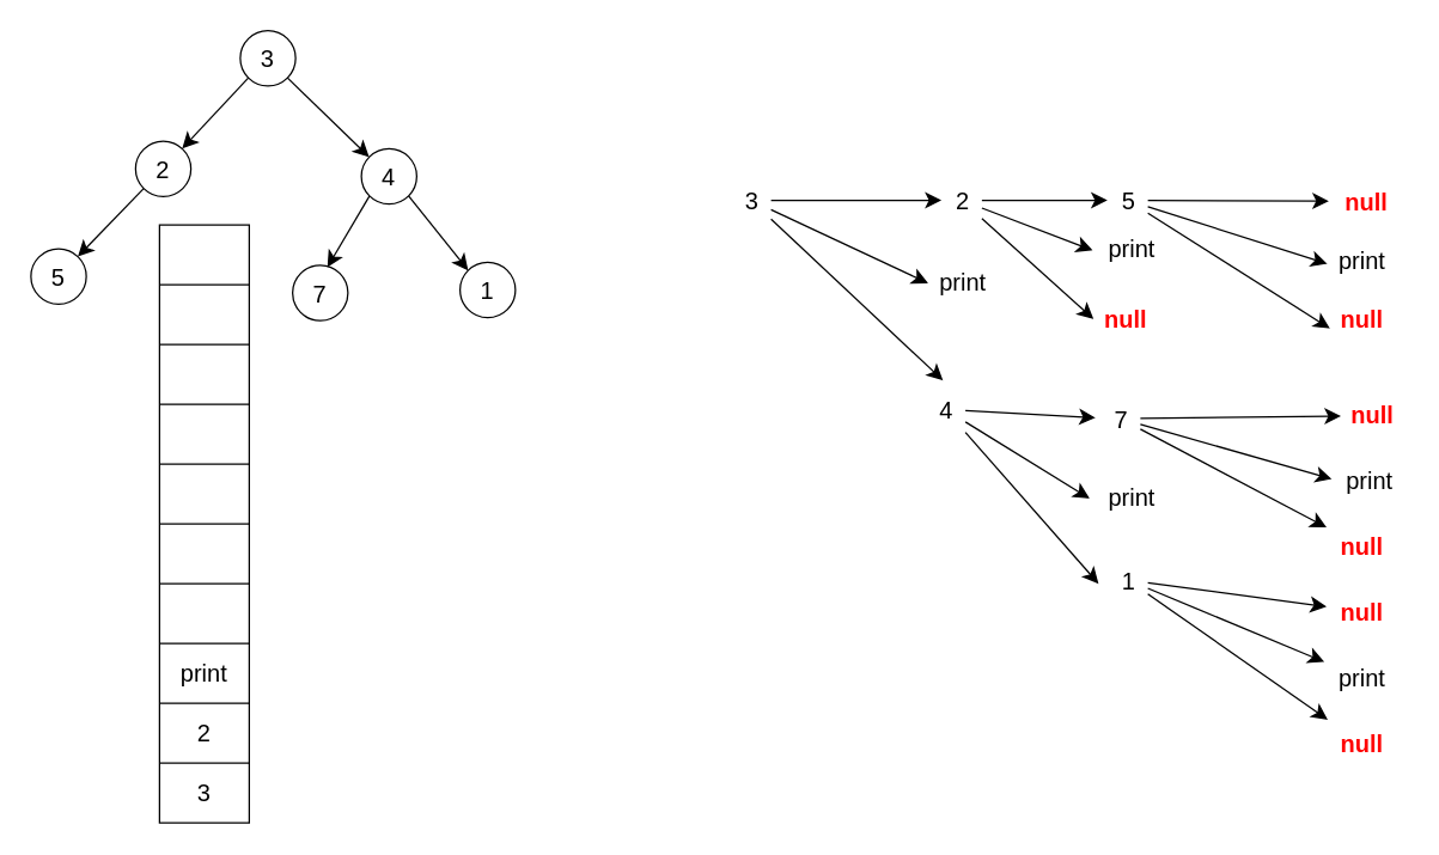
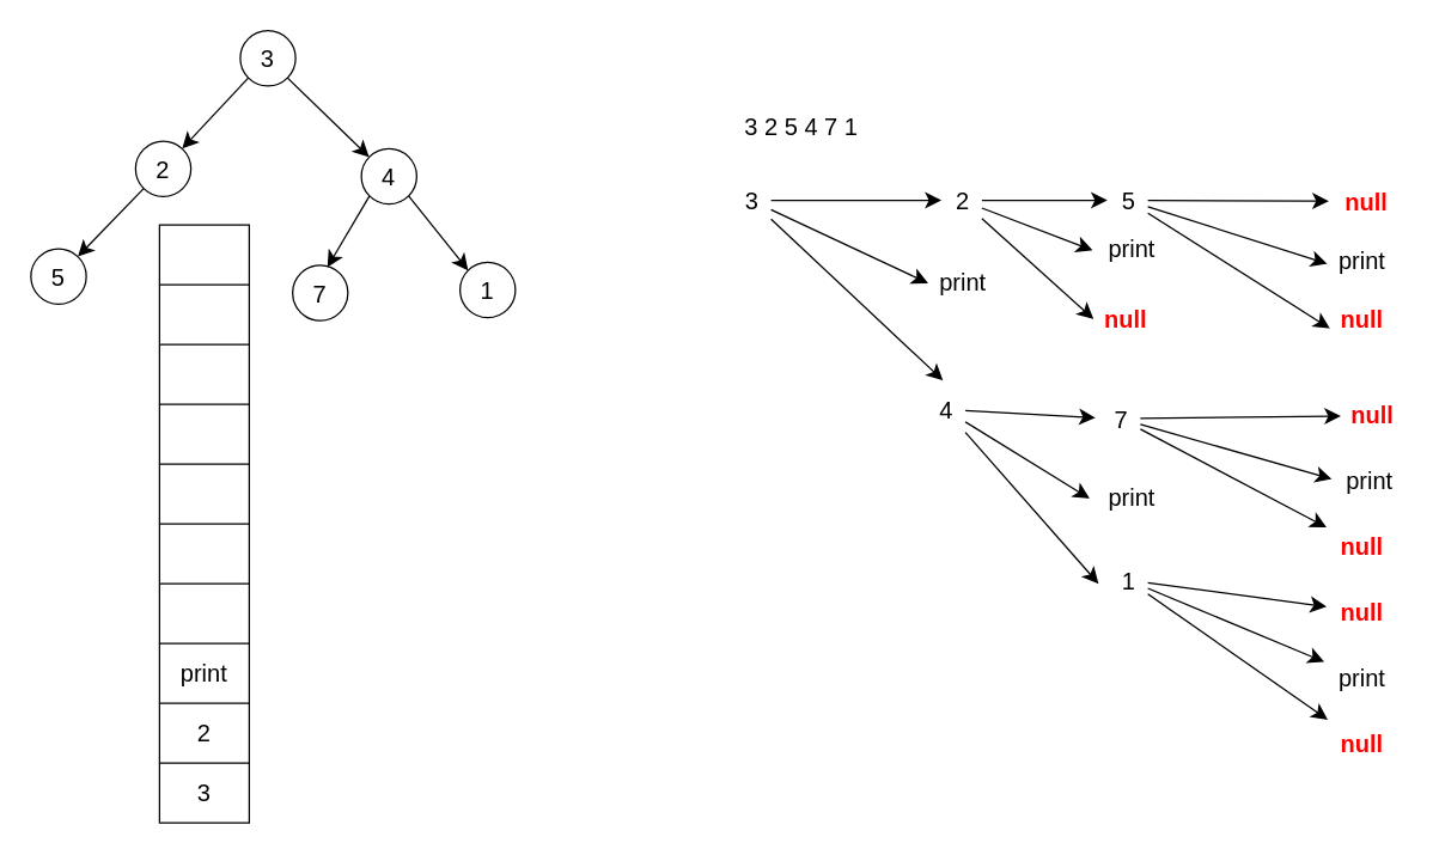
  <mxCell id="0" />
  <mxCell id="1" parent="0" />
  <mxCell id="2" style="edgeStyle=none;curved=1;rounded=0;orthogonalLoop=1;jettySize=auto;html=1;exitX=0;exitY=1;exitDx=0;exitDy=0;fontSize=12;startSize=8;endSize=8;" edge="1" parent="1" source="4" target="9"><mxGeometry relative="1" as="geometry" /></mxCell>
  <mxCell id="3" style="edgeStyle=none;curved=1;rounded=0;orthogonalLoop=1;jettySize=auto;html=1;exitX=1;exitY=1;exitDx=0;exitDy=0;fontSize=12;startSize=8;endSize=8;" edge="1" parent="1" source="4" target="7"><mxGeometry relative="1" as="geometry" /></mxCell>
  <mxCell id="4" value="3" style="ellipse;whiteSpace=wrap;html=1;aspect=fixed;fontSize=16;" vertex="1" parent="1"><mxGeometry x="160" y="20" width="37" height="37" as="geometry" /></mxCell>
  <mxCell id="5" style="edgeStyle=none;curved=1;rounded=0;orthogonalLoop=1;jettySize=auto;html=1;exitX=1;exitY=1;exitDx=0;exitDy=0;entryX=0;entryY=0;entryDx=0;entryDy=0;fontSize=12;startSize=8;endSize=8;" edge="1" parent="1" source="7" target="11"><mxGeometry relative="1" as="geometry" /></mxCell>
  <mxCell id="6" style="edgeStyle=none;curved=1;rounded=0;orthogonalLoop=1;jettySize=auto;html=1;exitX=0;exitY=1;exitDx=0;exitDy=0;entryX=0.629;entryY=0.035;entryDx=0;entryDy=0;entryPerimeter=0;fontSize=12;startSize=8;endSize=8;" edge="1" parent="1" source="7" target="13"><mxGeometry relative="1" as="geometry"><mxPoint x="223.978" y="175.007" as="targetPoint" /></mxGeometry></mxCell>
  <mxCell id="7" value="4" style="ellipse;whiteSpace=wrap;html=1;aspect=fixed;fontSize=16;" vertex="1" parent="1"><mxGeometry x="241" y="99" width="37" height="37" as="geometry" /></mxCell>
  <mxCell id="8" style="edgeStyle=none;curved=1;rounded=0;orthogonalLoop=1;jettySize=auto;html=1;exitX=0;exitY=1;exitDx=0;exitDy=0;fontSize=12;startSize=8;endSize=8;" edge="1" parent="1" source="9" target="10"><mxGeometry relative="1" as="geometry" /></mxCell>
  <mxCell id="9" value="2" style="ellipse;whiteSpace=wrap;html=1;aspect=fixed;fontSize=16;" vertex="1" parent="1"><mxGeometry x="90" y="94" width="37" height="37" as="geometry" /></mxCell>
  <mxCell id="10" value="5" style="ellipse;whiteSpace=wrap;html=1;aspect=fixed;fontSize=16;" vertex="1" parent="1"><mxGeometry x="20" y="166" width="37" height="37" as="geometry" /></mxCell>
  <mxCell id="11" value="1" style="ellipse;whiteSpace=wrap;html=1;aspect=fixed;fontSize=16;" vertex="1" parent="1"><mxGeometry x="307" y="175" width="37" height="37" as="geometry" /></mxCell>
  <mxCell id="12" style="edgeStyle=none;curved=1;rounded=0;orthogonalLoop=1;jettySize=auto;html=1;exitX=1;exitY=0.5;exitDx=0;exitDy=0;fontSize=12;startSize=8;endSize=8;" edge="1" parent="1" source="9" target="9"><mxGeometry relative="1" as="geometry" /></mxCell>
  <mxCell id="13" value="7" style="ellipse;whiteSpace=wrap;html=1;aspect=fixed;fontSize=16;" vertex="1" parent="1"><mxGeometry x="195" y="177" width="37" height="37" as="geometry" /></mxCell>
  <mxCell id="14" style="edgeStyle=none;curved=1;rounded=0;orthogonalLoop=1;jettySize=auto;html=1;fontSize=12;startSize=8;endSize=8;" edge="1" parent="1" source="17" target="21"><mxGeometry relative="1" as="geometry"><mxPoint x="595" y="133" as="targetPoint" /></mxGeometry></mxCell>
  <mxCell id="15" style="edgeStyle=none;curved=1;rounded=0;orthogonalLoop=1;jettySize=auto;html=1;fontSize=12;startSize=8;endSize=8;entryX=0.444;entryY=-0.129;entryDx=0;entryDy=0;entryPerimeter=0;" edge="1" parent="1" source="17" target="25"><mxGeometry relative="1" as="geometry"><mxPoint x="606" y="447" as="targetPoint" /></mxGeometry></mxCell>
  <mxCell id="16" style="edgeStyle=none;curved=1;rounded=0;orthogonalLoop=1;jettySize=auto;html=1;entryX=0.041;entryY=0.548;entryDx=0;entryDy=0;entryPerimeter=0;fontSize=12;startSize=8;endSize=8;" edge="1" parent="1" source="17" target="46"><mxGeometry relative="1" as="geometry" /></mxCell>
  <mxCell id="17" value="3" style="text;html=1;align=center;verticalAlign=middle;resizable=0;points=[];autosize=1;strokeColor=none;fillColor=none;fontSize=16;" vertex="1" parent="1"><mxGeometry x="488" y="118" width="27" height="31" as="geometry" /></mxCell>
  <mxCell id="18" style="edgeStyle=none;curved=1;rounded=0;orthogonalLoop=1;jettySize=auto;html=1;fontSize=12;startSize=8;endSize=8;" edge="1" parent="1" source="21" target="29"><mxGeometry relative="1" as="geometry" /></mxCell>
  <mxCell id="19" style="edgeStyle=none;curved=1;rounded=0;orthogonalLoop=1;jettySize=auto;html=1;fontSize=12;startSize=8;endSize=8;entryX=0.047;entryY=0.516;entryDx=0;entryDy=0;entryPerimeter=0;" edge="1" parent="1" source="21" target="30"><mxGeometry relative="1" as="geometry"><mxPoint x="712" y="175" as="targetPoint" /></mxGeometry></mxCell>
  <mxCell id="20" style="edgeStyle=none;curved=1;rounded=0;orthogonalLoop=1;jettySize=auto;html=1;entryX=-0.02;entryY=0.548;entryDx=0;entryDy=0;entryPerimeter=0;fontSize=12;startSize=8;endSize=8;" edge="1" parent="1" source="21" target="47"><mxGeometry relative="1" as="geometry" /></mxCell>
  <mxCell id="21" value="2" style="text;html=1;align=center;verticalAlign=middle;resizable=0;points=[];autosize=1;strokeColor=none;fillColor=none;fontSize=16;" vertex="1" parent="1"><mxGeometry x="629" y="118" width="27" height="31" as="geometry" /></mxCell>
  <mxCell id="22" style="edgeStyle=none;curved=1;rounded=0;orthogonalLoop=1;jettySize=auto;html=1;entryX=-0.111;entryY=0.484;entryDx=0;entryDy=0;entryPerimeter=0;fontSize=12;startSize=8;endSize=8;" edge="1" parent="1" source="25" target="35"><mxGeometry relative="1" as="geometry" /></mxCell>
  <mxCell id="23" style="edgeStyle=none;curved=1;rounded=0;orthogonalLoop=1;jettySize=auto;html=1;entryX=-0.222;entryY=0.581;entryDx=0;entryDy=0;entryPerimeter=0;fontSize=12;startSize=8;endSize=8;" edge="1" parent="1" source="25" target="39"><mxGeometry relative="1" as="geometry" /></mxCell>
  <mxCell id="24" style="edgeStyle=none;curved=1;rounded=0;orthogonalLoop=1;jettySize=auto;html=1;entryX=-0.061;entryY=0.548;entryDx=0;entryDy=0;entryPerimeter=0;fontSize=12;startSize=8;endSize=8;" edge="1" parent="1" source="25" target="50"><mxGeometry relative="1" as="geometry" /></mxCell>
  <mxCell id="25" value="4" style="text;html=1;align=center;verticalAlign=middle;resizable=0;points=[];autosize=1;strokeColor=none;fillColor=none;fontSize=16;" vertex="1" parent="1"><mxGeometry x="618" y="258" width="27" height="31" as="geometry" /></mxCell>
  <mxCell id="26" style="edgeStyle=none;curved=1;rounded=0;orthogonalLoop=1;jettySize=auto;html=1;entryX=-0.043;entryY=0.484;entryDx=0;entryDy=0;entryPerimeter=0;fontSize=12;startSize=8;endSize=8;" edge="1" parent="1" source="29" target="41"><mxGeometry relative="1" as="geometry" /></mxCell>
  <mxCell id="27" style="edgeStyle=none;curved=1;rounded=0;orthogonalLoop=1;jettySize=auto;html=1;entryX=0.049;entryY=0.718;entryDx=0;entryDy=0;entryPerimeter=0;fontSize=12;startSize=8;endSize=8;" edge="1" parent="1" source="29" target="43"><mxGeometry relative="1" as="geometry" /></mxCell>
  <mxCell id="28" style="edgeStyle=none;curved=1;rounded=0;orthogonalLoop=1;jettySize=auto;html=1;entryX=0.041;entryY=0.581;entryDx=0;entryDy=0;entryPerimeter=0;fontSize=12;startSize=8;endSize=8;" edge="1" parent="1" source="29" target="48"><mxGeometry relative="1" as="geometry" /></mxCell>
  <mxCell id="29" value="5" style="text;html=1;align=center;verticalAlign=middle;resizable=0;points=[];autosize=1;strokeColor=none;fillColor=none;fontSize=16;" vertex="1" parent="1"><mxGeometry x="740" y="118" width="27" height="31" as="geometry" /></mxCell>
  <mxCell id="30" value="&lt;b&gt;null&lt;/b&gt;" style="text;html=1;align=center;verticalAlign=middle;resizable=0;points=[];autosize=1;strokeColor=none;fillColor=none;fontSize=16;fontColor=#ff0000;" vertex="1" parent="1"><mxGeometry x="728.5" y="197" width="46" height="31" as="geometry" /></mxCell>
+ <mxCell id="31" value="3 2 5 4 7 1" style="text;html=1;align=center;verticalAlign=middle;resizable=0;points=[];autosize=1;strokeColor=none;fillColor=none;fontSize=16;" vertex="1" parent="1"><mxGeometry x="488" y="68" width="94" height="31" as="geometry" /></mxCell>
  <mxCell id="32" style="edgeStyle=none;curved=1;rounded=0;orthogonalLoop=1;jettySize=auto;html=1;fontSize=12;startSize=8;endSize=8;" edge="1" parent="1" source="35" target="42"><mxGeometry relative="1" as="geometry" /></mxCell>
  <mxCell id="33" style="edgeStyle=none;curved=1;rounded=0;orthogonalLoop=1;jettySize=auto;html=1;entryX=0.046;entryY=0.543;entryDx=0;entryDy=0;entryPerimeter=0;fontSize=12;startSize=8;endSize=8;" edge="1" parent="1" source="35" target="44"><mxGeometry relative="1" as="geometry" /></mxCell>
  <mxCell id="34" style="edgeStyle=none;curved=1;rounded=0;orthogonalLoop=1;jettySize=auto;html=1;entryX=-0.01;entryY=0.484;entryDx=0;entryDy=0;entryPerimeter=0;fontSize=12;startSize=8;endSize=8;" edge="1" parent="1" source="35" target="49"><mxGeometry relative="1" as="geometry" /></mxCell>
  <mxCell id="35" value="7" style="text;html=1;align=center;verticalAlign=middle;resizable=0;points=[];autosize=1;strokeColor=none;fillColor=none;fontSize=16;" vertex="1" parent="1"><mxGeometry x="735" y="264" width="27" height="31" as="geometry" /></mxCell>
  <mxCell id="36" style="edgeStyle=none;curved=1;rounded=0;orthogonalLoop=1;jettySize=auto;html=1;fontSize=12;startSize=8;endSize=8;" edge="1" parent="1" source="39" target="40"><mxGeometry relative="1" as="geometry" /></mxCell>
  <mxCell id="37" style="edgeStyle=none;curved=1;rounded=0;orthogonalLoop=1;jettySize=auto;html=1;fontSize=12;startSize=8;endSize=8;" edge="1" parent="1" source="39" target="45"><mxGeometry relative="1" as="geometry" /></mxCell>
  <mxCell id="38" style="edgeStyle=none;curved=1;rounded=0;orthogonalLoop=1;jettySize=auto;html=1;fontSize=12;startSize=8;endSize=8;" edge="1" parent="1" source="39" target="51"><mxGeometry relative="1" as="geometry" /></mxCell>
  <mxCell id="39" value="1" style="text;html=1;align=center;verticalAlign=middle;resizable=0;points=[];autosize=1;strokeColor=none;fillColor=none;fontSize=16;" vertex="1" parent="1"><mxGeometry x="740" y="372" width="27" height="31" as="geometry" /></mxCell>
  <mxCell id="40" value="&lt;b&gt;null&lt;/b&gt;" style="text;html=1;align=center;verticalAlign=middle;resizable=0;points=[];autosize=1;strokeColor=none;fillColor=none;fontSize=16;fontColor=#ff0000;" vertex="1" parent="1"><mxGeometry x="886.5" y="481" width="46" height="31" as="geometry" /></mxCell>
  <mxCell id="41" value="&lt;b&gt;null&lt;/b&gt;" style="text;html=1;align=center;verticalAlign=middle;resizable=0;points=[];autosize=1;strokeColor=none;fillColor=none;fontSize=16;fontColor=#ff0000;" vertex="1" parent="1"><mxGeometry x="890" y="119" width="46" height="31" as="geometry" /></mxCell>
  <mxCell id="42" value="&lt;b&gt;null&lt;/b&gt;" style="text;html=1;align=center;verticalAlign=middle;resizable=0;points=[];autosize=1;strokeColor=none;fillColor=none;fontSize=16;fontColor=#ff0000;" vertex="1" parent="1"><mxGeometry x="886.5" y="349" width="46" height="31" as="geometry" /></mxCell>
  <mxCell id="43" value="&lt;b&gt;null&lt;/b&gt;" style="text;html=1;align=center;verticalAlign=middle;resizable=0;points=[];autosize=1;strokeColor=none;fillColor=none;fontSize=16;fontColor=#ff0000;" vertex="1" parent="1"><mxGeometry x="886.5" y="197" width="46" height="31" as="geometry" /></mxCell>
  <mxCell id="44" value="&lt;b&gt;null&lt;/b&gt;" style="text;html=1;align=center;verticalAlign=middle;resizable=0;points=[];autosize=1;strokeColor=none;fillColor=none;fontSize=16;fontColor=#ff0000;" vertex="1" parent="1"><mxGeometry x="894" y="261" width="46" height="31" as="geometry" /></mxCell>
  <mxCell id="45" value="&lt;b&gt;null&lt;/b&gt;" style="text;html=1;align=center;verticalAlign=middle;resizable=0;points=[];autosize=1;strokeColor=none;fillColor=none;fontSize=16;fontColor=#ff0000;" vertex="1" parent="1"><mxGeometry x="886.5" y="393" width="46" height="31" as="geometry" /></mxCell>
  <mxCell id="46" value="print" style="text;html=1;align=center;verticalAlign=middle;resizable=0;points=[];autosize=1;strokeColor=none;fillColor=none;fontSize=16;" vertex="1" parent="1"><mxGeometry x="618" y="172" width="49" height="31" as="geometry" /></mxCell>
  <mxCell id="47" value="print" style="text;html=1;align=center;verticalAlign=middle;resizable=0;points=[];autosize=1;strokeColor=none;fillColor=none;fontSize=16;" vertex="1" parent="1"><mxGeometry x="731" y="150" width="49" height="31" as="geometry" /></mxCell>
  <mxCell id="48" value="print" style="text;html=1;align=center;verticalAlign=middle;resizable=0;points=[];autosize=1;strokeColor=none;fillColor=none;fontSize=16;" vertex="1" parent="1"><mxGeometry x="885" y="158" width="49" height="31" as="geometry" /></mxCell>
  <mxCell id="49" value="print" style="text;html=1;align=center;verticalAlign=middle;resizable=0;points=[];autosize=1;strokeColor=none;fillColor=none;fontSize=16;" vertex="1" parent="1"><mxGeometry x="890.5" y="305" width="49" height="31" as="geometry" /></mxCell>
  <mxCell id="50" value="print" style="text;html=1;align=center;verticalAlign=middle;resizable=0;points=[];autosize=1;strokeColor=none;fillColor=none;fontSize=16;" vertex="1" parent="1"><mxGeometry x="731" y="316" width="49" height="31" as="geometry" /></mxCell>
  <mxCell id="51" value="print" style="text;html=1;align=center;verticalAlign=middle;resizable=0;points=[];autosize=1;strokeColor=none;fillColor=none;fontSize=16;" vertex="1" parent="1"><mxGeometry x="885" y="437" width="49" height="31" as="geometry" /></mxCell>
  <mxCell id="52" value="" style="shape=table;startSize=0;container=1;collapsible=0;childLayout=tableLayout;fontSize=16;" vertex="1" parent="1"><mxGeometry x="106" y="150" width="60" height="400" as="geometry" /></mxCell>
  <mxCell id="53" value="" style="shape=tableRow;horizontal=0;startSize=0;swimlaneHead=0;swimlaneBody=0;strokeColor=inherit;top=0;left=0;bottom=0;right=0;collapsible=0;dropTarget=0;fillColor=none;points=[[0,0.5],[1,0.5]];portConstraint=eastwest;fontSize=16;" vertex="1" parent="52"><mxGeometry width="60" height="40" as="geometry" /></mxCell>
  <mxCell id="54" value="" style="shape=partialRectangle;html=1;whiteSpace=wrap;connectable=0;strokeColor=inherit;overflow=hidden;fillColor=none;top=0;left=0;bottom=0;right=0;pointerEvents=1;fontSize=16;" vertex="1" parent="53"><mxGeometry width="60" height="40" as="geometry"><mxRectangle width="60" height="40" as="alternateBounds" /></mxGeometry></mxCell>
  <mxCell id="55" value="" style="shape=tableRow;horizontal=0;startSize=0;swimlaneHead=0;swimlaneBody=0;strokeColor=inherit;top=0;left=0;bottom=0;right=0;collapsible=0;dropTarget=0;fillColor=none;points=[[0,0.5],[1,0.5]];portConstraint=eastwest;fontSize=16;" vertex="1" parent="52"><mxGeometry y="40" width="60" height="40" as="geometry" /></mxCell>
  <mxCell id="56" value="" style="shape=partialRectangle;html=1;whiteSpace=wrap;connectable=0;strokeColor=inherit;overflow=hidden;fillColor=none;top=0;left=0;bottom=0;right=0;pointerEvents=1;fontSize=16;" vertex="1" parent="55"><mxGeometry width="60" height="40" as="geometry"><mxRectangle width="60" height="40" as="alternateBounds" /></mxGeometry></mxCell>
  <mxCell id="57" value="" style="shape=tableRow;horizontal=0;startSize=0;swimlaneHead=0;swimlaneBody=0;strokeColor=inherit;top=0;left=0;bottom=0;right=0;collapsible=0;dropTarget=0;fillColor=none;points=[[0,0.5],[1,0.5]];portConstraint=eastwest;fontSize=16;" vertex="1" parent="52"><mxGeometry y="80" width="60" height="40" as="geometry" /></mxCell>
  <mxCell id="58" value="" style="shape=partialRectangle;html=1;whiteSpace=wrap;connectable=0;strokeColor=inherit;overflow=hidden;fillColor=none;top=0;left=0;bottom=0;right=0;pointerEvents=1;fontSize=16;" vertex="1" parent="57"><mxGeometry width="60" height="40" as="geometry"><mxRectangle width="60" height="40" as="alternateBounds" /></mxGeometry></mxCell>
  <mxCell id="59" value="" style="shape=tableRow;horizontal=0;startSize=0;swimlaneHead=0;swimlaneBody=0;strokeColor=inherit;top=0;left=0;bottom=0;right=0;collapsible=0;dropTarget=0;fillColor=none;points=[[0,0.5],[1,0.5]];portConstraint=eastwest;fontSize=16;" vertex="1" parent="52"><mxGeometry y="120" width="60" height="40" as="geometry" /></mxCell>
  <mxCell id="60" value="" style="shape=partialRectangle;html=1;whiteSpace=wrap;connectable=0;strokeColor=inherit;overflow=hidden;fillColor=none;top=0;left=0;bottom=0;right=0;pointerEvents=1;fontSize=16;" vertex="1" parent="59"><mxGeometry width="60" height="40" as="geometry"><mxRectangle width="60" height="40" as="alternateBounds" /></mxGeometry></mxCell>
  <mxCell id="61" value="" style="shape=tableRow;horizontal=0;startSize=0;swimlaneHead=0;swimlaneBody=0;strokeColor=inherit;top=0;left=0;bottom=0;right=0;collapsible=0;dropTarget=0;fillColor=none;points=[[0,0.5],[1,0.5]];portConstraint=eastwest;fontSize=16;" vertex="1" parent="52"><mxGeometry y="160" width="60" height="40" as="geometry" /></mxCell>
  <mxCell id="62" value="" style="shape=partialRectangle;html=1;whiteSpace=wrap;connectable=0;strokeColor=inherit;overflow=hidden;fillColor=none;top=0;left=0;bottom=0;right=0;pointerEvents=1;fontSize=16;" vertex="1" parent="61"><mxGeometry width="60" height="40" as="geometry"><mxRectangle width="60" height="40" as="alternateBounds" /></mxGeometry></mxCell>
  <mxCell id="63" value="" style="shape=tableRow;horizontal=0;startSize=0;swimlaneHead=0;swimlaneBody=0;strokeColor=inherit;top=0;left=0;bottom=0;right=0;collapsible=0;dropTarget=0;fillColor=none;points=[[0,0.5],[1,0.5]];portConstraint=eastwest;fontSize=16;" vertex="1" parent="52"><mxGeometry y="200" width="60" height="40" as="geometry" /></mxCell>
  <mxCell id="64" value="" style="shape=partialRectangle;html=1;whiteSpace=wrap;connectable=0;strokeColor=inherit;overflow=hidden;fillColor=none;top=0;left=0;bottom=0;right=0;pointerEvents=1;fontSize=16;" vertex="1" parent="63"><mxGeometry width="60" height="40" as="geometry"><mxRectangle width="60" height="40" as="alternateBounds" /></mxGeometry></mxCell>
  <mxCell id="65" value="" style="shape=tableRow;horizontal=0;startSize=0;swimlaneHead=0;swimlaneBody=0;strokeColor=inherit;top=0;left=0;bottom=0;right=0;collapsible=0;dropTarget=0;fillColor=none;points=[[0,0.5],[1,0.5]];portConstraint=eastwest;fontSize=16;" vertex="1" parent="52"><mxGeometry y="240" width="60" height="40" as="geometry" /></mxCell>
  <mxCell id="66" value="" style="shape=partialRectangle;html=1;whiteSpace=wrap;connectable=0;strokeColor=inherit;overflow=hidden;fillColor=none;top=0;left=0;bottom=0;right=0;pointerEvents=1;fontSize=16;" vertex="1" parent="65"><mxGeometry width="60" height="40" as="geometry"><mxRectangle width="60" height="40" as="alternateBounds" /></mxGeometry></mxCell>
  <mxCell id="67" value="" style="shape=tableRow;horizontal=0;startSize=0;swimlaneHead=0;swimlaneBody=0;strokeColor=inherit;top=0;left=0;bottom=0;right=0;collapsible=0;dropTarget=0;fillColor=none;points=[[0,0.5],[1,0.5]];portConstraint=eastwest;fontSize=16;" vertex="1" parent="52"><mxGeometry y="280" width="60" height="40" as="geometry" /></mxCell>
  <mxCell id="68" value="print" style="shape=partialRectangle;html=1;whiteSpace=wrap;connectable=0;strokeColor=inherit;overflow=hidden;fillColor=none;top=0;left=0;bottom=0;right=0;pointerEvents=1;fontSize=16;" vertex="1" parent="67"><mxGeometry width="60" height="40" as="geometry"><mxRectangle width="60" height="40" as="alternateBounds" /></mxGeometry></mxCell>
  <mxCell id="69" value="" style="shape=tableRow;horizontal=0;startSize=0;swimlaneHead=0;swimlaneBody=0;strokeColor=inherit;top=0;left=0;bottom=0;right=0;collapsible=0;dropTarget=0;fillColor=none;points=[[0,0.5],[1,0.5]];portConstraint=eastwest;fontSize=16;" vertex="1" parent="52"><mxGeometry y="320" width="60" height="40" as="geometry" /></mxCell>
  <mxCell id="70" value="2" style="shape=partialRectangle;html=1;whiteSpace=wrap;connectable=0;strokeColor=inherit;overflow=hidden;fillColor=none;top=0;left=0;bottom=0;right=0;pointerEvents=1;fontSize=16;" vertex="1" parent="69"><mxGeometry width="60" height="40" as="geometry"><mxRectangle width="60" height="40" as="alternateBounds" /></mxGeometry></mxCell>
  <mxCell id="71" value="" style="shape=tableRow;horizontal=0;startSize=0;swimlaneHead=0;swimlaneBody=0;strokeColor=inherit;top=0;left=0;bottom=0;right=0;collapsible=0;dropTarget=0;fillColor=none;points=[[0,0.5],[1,0.5]];portConstraint=eastwest;fontSize=16;" vertex="1" parent="52"><mxGeometry y="360" width="60" height="40" as="geometry" /></mxCell>
  <mxCell id="72" value="3" style="shape=partialRectangle;html=1;whiteSpace=wrap;connectable=0;strokeColor=inherit;overflow=hidden;fillColor=none;top=0;left=0;bottom=0;right=0;pointerEvents=1;fontSize=16;" vertex="1" parent="71"><mxGeometry width="60" height="40" as="geometry"><mxRectangle width="60" height="40" as="alternateBounds" /></mxGeometry></mxCell>
